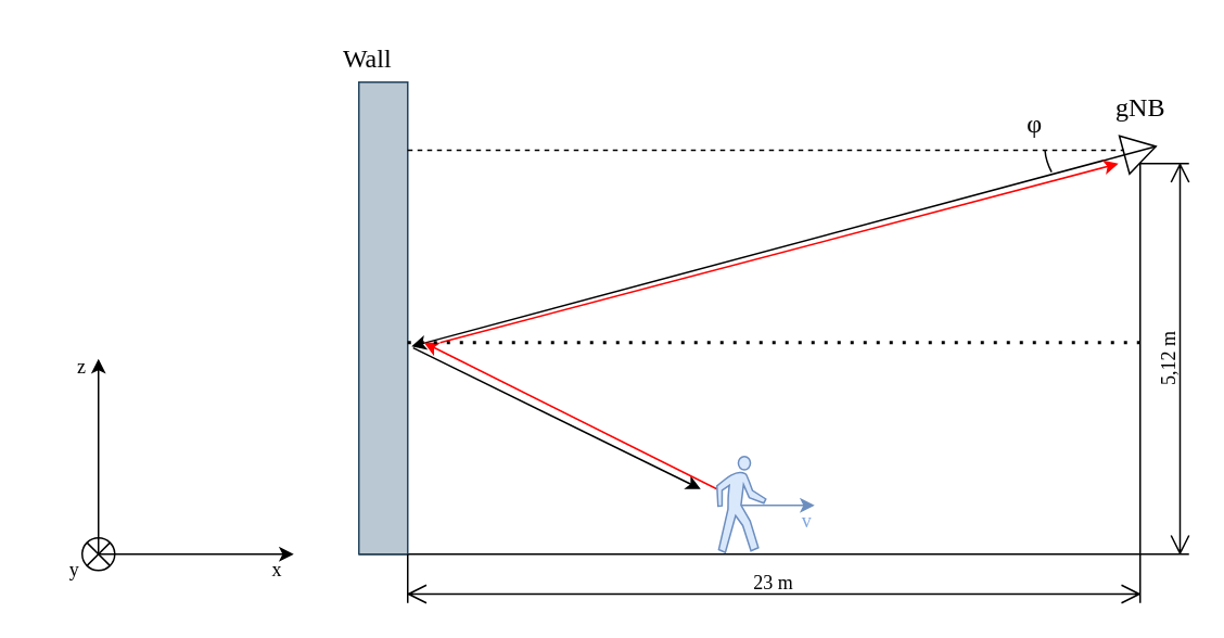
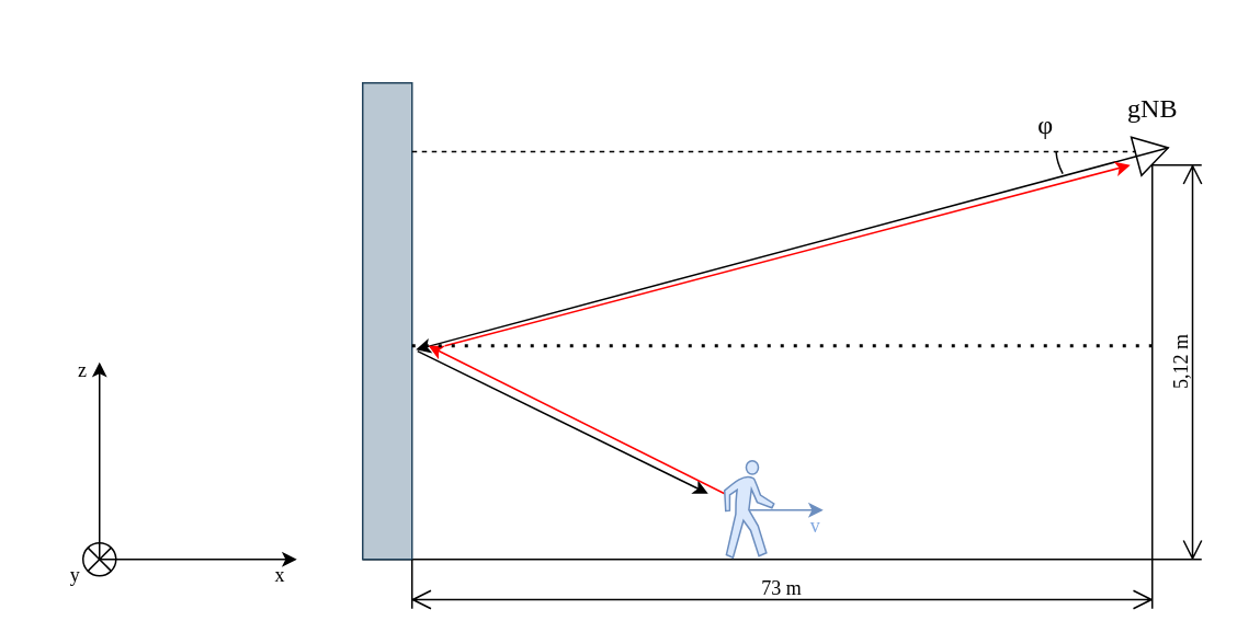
  <mxCell id="0" />
  <mxCell id="1" parent="0" />
  <mxCell id="2" value="" style="endArrow=none;html=1;rounded=0;" parent="1" edge="1"><mxGeometry width="50" height="50" relative="1" as="geometry"><mxPoint x="220" y="340" as="sourcePoint" /><mxPoint x="700" y="340" as="targetPoint" /></mxGeometry></mxCell>
  <mxCell id="3" value="" style="endArrow=classic;html=1;rounded=0;" parent="1" edge="1"><mxGeometry width="50" height="50" relative="1" as="geometry"><mxPoint x="60" y="340" as="sourcePoint" /><mxPoint x="180" y="340" as="targetPoint" /></mxGeometry></mxCell>
  <mxCell id="4" value="" style="endArrow=classic;html=1;rounded=0;" parent="1" edge="1"><mxGeometry width="50" height="50" relative="1" as="geometry"><mxPoint x="60" y="340" as="sourcePoint" /><mxPoint x="60" y="220" as="targetPoint" /></mxGeometry></mxCell>
  <mxCell id="5" value="" style="ellipse;whiteSpace=wrap;html=1;aspect=fixed;fillColor=none;connectable=1;allowArrows=0;" parent="1" vertex="1"><mxGeometry x="50" y="330" width="20" height="20" as="geometry" /></mxCell>
  <mxCell id="6" value="" style="endArrow=none;html=1;rounded=0;exitX=1;exitY=1;exitDx=0;exitDy=0;entryX=0;entryY=0;entryDx=0;entryDy=0;" parent="1" source="5" target="5" edge="1"><mxGeometry width="50" height="50" relative="1" as="geometry"><mxPoint x="110" y="360" as="sourcePoint" /><mxPoint x="50" y="330" as="targetPoint" /></mxGeometry></mxCell>
  <mxCell id="7" value="&lt;font face=&quot;LM Sans&quot;&gt;x&lt;/font&gt;" style="text;strokeColor=none;align=center;fillColor=none;html=1;verticalAlign=middle;whiteSpace=wrap;rounded=0;" parent="1" vertex="1"><mxGeometry x="140" y="340" width="60" height="20" as="geometry" /></mxCell>
  <mxCell id="8" value="&lt;font face=&quot;LM Sans&quot;&gt;z&lt;/font&gt;" style="text;strokeColor=none;align=center;fillColor=none;html=1;verticalAlign=middle;whiteSpace=wrap;rounded=0;" parent="1" vertex="1"><mxGeometry x="20" y="210" width="60" height="30" as="geometry" /></mxCell>
  <mxCell id="9" value="" style="rounded=0;whiteSpace=wrap;html=1;fillStyle=auto;fillOpacity=100;strokeOpacity=100;fillColor=#bac8d3;strokeColor=#23445d;labelPadding=0;" parent="1" vertex="1"><mxGeometry x="220" y="50" width="30" height="290" as="geometry" /></mxCell>
- <mxCell id="10" value="&lt;font face=&quot;LM Sans&quot;&gt;Wall&lt;/font&gt;" style="text;html=1;align=center;verticalAlign=middle;resizable=0;points=[];autosize=1;strokeColor=none;fillColor=none;fontSize=16;" parent="1" vertex="1"><mxGeometry x="200" y="20" width="50" height="30" as="geometry" /></mxCell>
  <mxCell id="11" value="" style="endArrow=none;html=1;rounded=0;" parent="1" edge="1"><mxGeometry width="50" height="50" relative="1" as="geometry"><mxPoint x="700" y="340" as="sourcePoint" /><mxPoint x="700" y="100" as="targetPoint" /></mxGeometry></mxCell>
  <mxCell id="12" value="" style="triangle;whiteSpace=wrap;html=1;rotation=-15;" parent="1" vertex="1"><mxGeometry x="690" y="80" width="20" height="24.15" as="geometry" /></mxCell>
  <mxCell id="13" value="" style="endArrow=none;html=1;rounded=0;entryX=0;entryY=0.5;entryDx=0;entryDy=0;exitX=1;exitY=0.5;exitDx=0;exitDy=0;" parent="1" source="12" target="12" edge="1"><mxGeometry width="50" height="50" relative="1" as="geometry"><mxPoint x="510" y="180" as="sourcePoint" /><mxPoint x="680" y="100" as="targetPoint" /></mxGeometry></mxCell>
  <mxCell id="14" value="" style="endArrow=classic;html=1;rounded=0;exitX=0.5;exitY=0.5;exitDx=0;exitDy=0;exitPerimeter=0;fillColor=#dae8fc;strokeColor=#6c8ebf;" parent="1" edge="1"><mxGeometry width="50" height="50" relative="1" as="geometry"><mxPoint x="455" y="310" as="sourcePoint" /><mxPoint x="500" y="310" as="targetPoint" /><Array as="points"><mxPoint x="480" y="310" /></Array></mxGeometry></mxCell>
  <mxCell id="15" value="" style="endArrow=none;html=1;rounded=0;exitX=1;exitY=0.144;exitDx=0;exitDy=0;exitPerimeter=0;dashed=1;" parent="1" source="9" edge="1"><mxGeometry width="50" height="50" relative="1" as="geometry"><mxPoint x="210" y="91.88" as="sourcePoint" /><mxPoint x="690" y="91.88" as="targetPoint" /></mxGeometry></mxCell>
  <mxCell id="16" value="" style="endArrow=classic;html=1;rounded=0;exitX=0;exitY=0.5;exitDx=0;exitDy=0;entryX=1.078;entryY=0.56;entryDx=0;entryDy=0;entryPerimeter=0;" parent="1" source="12" target="9" edge="1"><mxGeometry width="50" height="50" relative="1" as="geometry"><mxPoint x="410" y="210" as="sourcePoint" /><mxPoint x="460" y="160" as="targetPoint" /></mxGeometry></mxCell>
  <mxCell id="17" value="" style="endArrow=classic;html=1;rounded=0;exitX=1.111;exitY=0.563;exitDx=0;exitDy=0;exitPerimeter=0;" parent="1" source="9" edge="1"><mxGeometry width="50" height="50" relative="1" as="geometry"><mxPoint x="700" y="105" as="sourcePoint" /><mxPoint x="430" y="300" as="targetPoint" /></mxGeometry></mxCell>
  <mxCell id="18" value="" style="endArrow=classic;html=1;rounded=0;fillColor=#f8cecc;strokeColor=#FF0000;gradientColor=#ea6b66;entryX=-0.247;entryY=0.674;entryDx=0;entryDy=0;entryPerimeter=0;" parent="1" target="12" edge="1"><mxGeometry width="50" height="50" relative="1" as="geometry"><mxPoint x="270" y="210" as="sourcePoint" /><mxPoint x="270" y="210" as="targetPoint" /></mxGeometry></mxCell>
  <mxCell id="19" value="" style="endArrow=classic;html=1;rounded=0;fillColor=#f8cecc;strokeColor=#FF0000;gradientColor=#ea6b66;" parent="1" edge="1"><mxGeometry width="50" height="50" relative="1" as="geometry"><mxPoint x="440" y="300" as="sourcePoint" /><mxPoint x="260" y="210" as="targetPoint" /></mxGeometry></mxCell>
  <mxCell id="20" value="&lt;font face=&quot;LM Sans&quot;&gt;gNB&lt;/font&gt;" style="text;html=1;align=center;verticalAlign=middle;resizable=0;points=[];autosize=1;strokeColor=none;fillColor=none;fontSize=16;" parent="1" vertex="1"><mxGeometry x="675" y="50" width="50" height="30" as="geometry" /></mxCell>
  <mxCell id="21" value="&lt;font face=&quot;LM Sans&quot; color=&quot;#7ea6e0&quot;&gt;v&lt;/font&gt;" style="text;html=1;align=center;verticalAlign=middle;resizable=0;points=[];autosize=1;fillColor=none;strokeColor=none;" parent="1" vertex="1"><mxGeometry x="480" y="305" width="30" height="30" as="geometry" /></mxCell>
  <mxCell id="22" value="" style="verticalLabelPosition=bottom;verticalAlign=top;html=1;shape=mxgraph.basic.arc;startAngle=0.331;endAngle=0.407;rotation=135;" parent="1" vertex="1"><mxGeometry x="650" y="70" width="40" height="70" as="geometry" /></mxCell>
  <mxCell id="23" value="&lt;font style=&quot;font-size: 16px;&quot; face=&quot;LM Sans&quot;&gt;φ&lt;/font&gt;" style="text;html=1;align=center;verticalAlign=middle;resizable=0;points=[];autosize=1;strokeColor=none;fillColor=none;fontSize=14;" parent="1" vertex="1"><mxGeometry x="620" y="60" width="30" height="30" as="geometry" /></mxCell>
  <mxCell id="24" value="" style="endArrow=none;dashed=1;html=1;dashPattern=1 3;strokeWidth=2;rounded=0;" parent="1" edge="1"><mxGeometry width="50" height="50" relative="1" as="geometry"><mxPoint x="250" y="210" as="sourcePoint" /><mxPoint x="700.667" y="210" as="targetPoint" /></mxGeometry></mxCell>
  <mxCell id="25" style="edgeStyle=orthogonalEdgeStyle;rounded=0;orthogonalLoop=1;jettySize=auto;html=1;exitX=0.5;exitY=1;exitDx=0;exitDy=0;" edge="1" parent="1" source="8" target="8"><mxGeometry relative="1" as="geometry" /></mxCell>
  <mxCell id="26" value="" style="endArrow=none;html=1;rounded=0;exitX=0;exitY=1;exitDx=0;exitDy=0;entryX=1;entryY=0;entryDx=0;entryDy=0;" edge="1" parent="1" source="5" target="5"><mxGeometry width="50" height="50" relative="1" as="geometry"><mxPoint x="53" y="347" as="sourcePoint" /><mxPoint x="70" y="330" as="targetPoint" /></mxGeometry></mxCell>
  <mxCell id="27" value="" style="shape=mxgraph.signs.people.walking;html=1;pointerEvents=1;fillColor=#dae8fc;strokeColor=#6c8ebf;verticalLabelPosition=bottom;verticalAlign=top;align=center;sketch=0;" vertex="1" parent="1"><mxGeometry x="440" y="280" width="30" height="59" as="geometry" /></mxCell>
  <mxCell id="28" value="&lt;font face=&quot;LM Sans&quot;&gt;y&lt;/font&gt;" style="text;html=1;align=center;verticalAlign=middle;resizable=0;points=[];autosize=1;strokeColor=none;fillColor=none;" vertex="1" parent="1"><mxGeometry x="30" y="335" width="30" height="30" as="geometry" /></mxCell>
- <mxCell id="29" value="&lt;font face=&quot;LM Sans&quot;&gt;23 m&lt;/font&gt;" style="shape=dimension;whiteSpace=wrap;html=1;align=center;points=[];verticalAlign=bottom;spacingBottom=3;labelBackgroundColor=none;" vertex="1" parent="1"><mxGeometry x="250" y="340" width="450" height="30" as="geometry" /></mxCell>
+ <mxCell id="29" value="&lt;font face=&quot;LM Sans&quot;&gt;73 m&lt;/font&gt;" style="shape=dimension;whiteSpace=wrap;html=1;align=center;points=[];verticalAlign=bottom;spacingBottom=3;labelBackgroundColor=none;" vertex="1" parent="1"><mxGeometry x="250" y="340" width="450" height="30" as="geometry" /></mxCell>
  <mxCell id="30" value="&lt;font face=&quot;LM Sans&quot;&gt;5,12 m&lt;/font&gt;" style="shape=dimension;direction=north;whiteSpace=wrap;html=1;align=center;points=[];verticalAlign=bottom;labelBackgroundColor=none;horizontal=0;spacingBottom=3;" vertex="1" parent="1"><mxGeometry x="700" y="100" width="30" height="240" as="geometry" /></mxCell>
